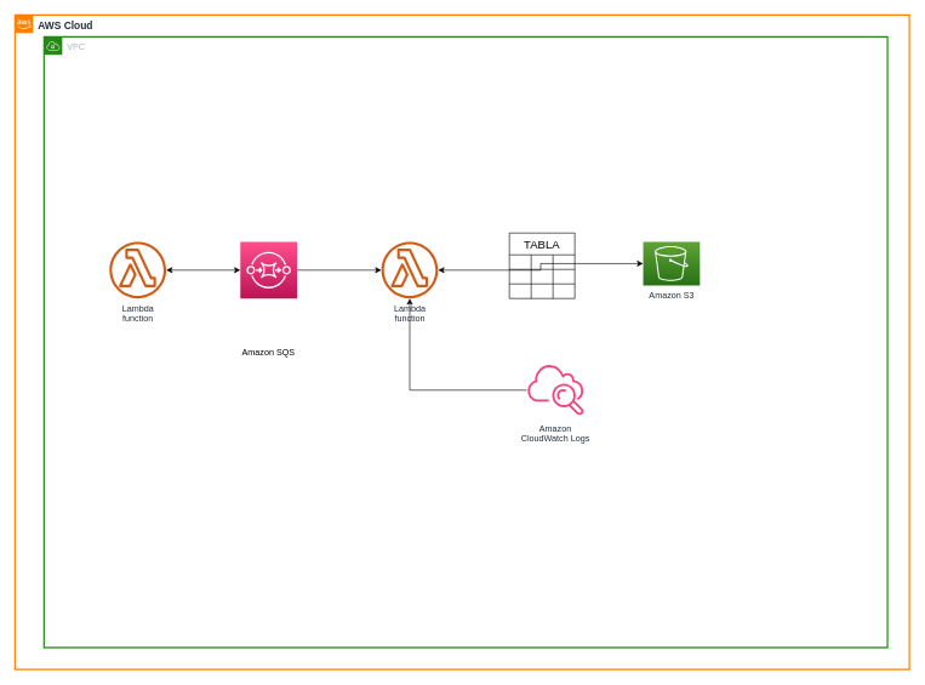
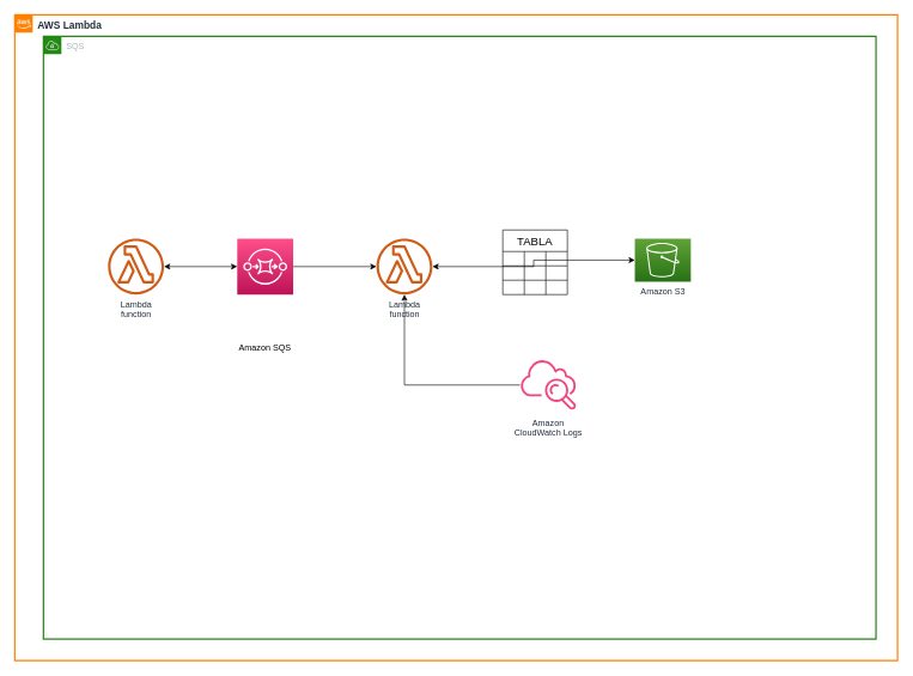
  <mxCell id="0" />
  <mxCell id="1" parent="0" />
- <mxCell id="2" value="&lt;font style=&quot;font-size: 14px;&quot;&gt;&lt;b&gt;AWS Cloud&lt;/b&gt;&lt;/font&gt;" style="points=[[0,0],[0.25,0],[0.5,0],[0.75,0],[1,0],[1,0.25],[1,0.5],[1,0.75],[1,1],[0.75,1],[0.5,1],[0.25,1],[0,1],[0,0.75],[0,0.5],[0,0.25]];outlineConnect=0;gradientColor=none;html=1;whiteSpace=wrap;fontSize=12;fontStyle=0;container=1;pointerEvents=0;collapsible=0;recursiveResize=0;shape=mxgraph.aws4.group;grIcon=mxgraph.aws4.group_aws_cloud_alt;strokeColor=#FF8000;fillColor=none;verticalAlign=top;align=left;spacingLeft=30;fontColor=#232F3E;dashed=0;strokeWidth=2;" vertex="1" parent="1"><mxGeometry x="20" y="20" width="1230" height="900" as="geometry" /></mxCell>
- <mxCell id="3" value="VPC" style="points=[[0,0],[0.25,0],[0.5,0],[0.75,0],[1,0],[1,0.25],[1,0.5],[1,0.75],[1,1],[0.75,1],[0.5,1],[0.25,1],[0,1],[0,0.75],[0,0.5],[0,0.25]];outlineConnect=0;gradientColor=none;html=1;whiteSpace=wrap;fontSize=12;fontStyle=0;container=1;pointerEvents=0;collapsible=0;recursiveResize=0;shape=mxgraph.aws4.group;grIcon=mxgraph.aws4.group_vpc;strokeColor=#248814;fillColor=none;verticalAlign=top;align=left;spacingLeft=30;fontColor=#AAB7B8;dashed=0;strokeWidth=2;" vertex="1" parent="2"><mxGeometry x="40" y="30" width="1160" height="840" as="geometry" /></mxCell>
+ <mxCell id="2" value="&lt;font style=&quot;font-size: 14px;&quot;&gt;&lt;b&gt;AWS Lambda&lt;/b&gt;&lt;/font&gt;" style="points=[[0,0],[0.25,0],[0.5,0],[0.75,0],[1,0],[1,0.25],[1,0.5],[1,0.75],[1,1],[0.75,1],[0.5,1],[0.25,1],[0,1],[0,0.75],[0,0.5],[0,0.25]];outlineConnect=0;gradientColor=none;html=1;whiteSpace=wrap;fontSize=12;fontStyle=0;container=1;pointerEvents=0;collapsible=0;recursiveResize=0;shape=mxgraph.aws4.group;grIcon=mxgraph.aws4.group_aws_cloud_alt;strokeColor=#FF8000;fillColor=none;verticalAlign=top;align=left;spacingLeft=30;fontColor=#232F3E;dashed=0;strokeWidth=2;" vertex="1" parent="1"><mxGeometry x="20" y="20" width="1230" height="900" as="geometry" /></mxCell>
+ <mxCell id="3" value="SQS" style="points=[[0,0],[0.25,0],[0.5,0],[0.75,0],[1,0],[1,0.25],[1,0.5],[1,0.75],[1,1],[0.75,1],[0.5,1],[0.25,1],[0,1],[0,0.75],[0,0.5],[0,0.25]];outlineConnect=0;gradientColor=none;html=1;whiteSpace=wrap;fontSize=12;fontStyle=0;container=1;pointerEvents=0;collapsible=0;recursiveResize=0;shape=mxgraph.aws4.group;grIcon=mxgraph.aws4.group_vpc;strokeColor=#248814;fillColor=none;verticalAlign=top;align=left;spacingLeft=30;fontColor=#AAB7B8;dashed=0;strokeWidth=2;" vertex="1" parent="2"><mxGeometry x="40" y="30" width="1160" height="840" as="geometry" /></mxCell>
  <mxCell id="4" value="Amazon&lt;br&gt;CloudWatch Logs&lt;br&gt;" style="outlineConnect=0;fontColor=#232F3E;gradientColor=none;gradientDirection=north;fillColor=#F34482;strokeColor=none;dashed=0;verticalLabelPosition=bottom;verticalAlign=top;align=center;html=1;fontSize=12;fontStyle=0;aspect=fixed;shape=mxgraph.aws4.cloudwatch;labelBackgroundColor=#ffffff;" vertex="1" parent="3"><mxGeometry x="664" y="447" width="78" height="78" as="geometry" /></mxCell>
  <mxCell id="5" value="Lambda&lt;br&gt;function" style="outlineConnect=0;fontColor=#232F3E;gradientColor=none;fillColor=#D05C17;strokeColor=none;dashed=0;verticalLabelPosition=bottom;verticalAlign=top;align=center;html=1;fontSize=12;fontStyle=0;aspect=fixed;pointerEvents=1;shape=mxgraph.aws4.lambda_function;labelBackgroundColor=#ffffff;" vertex="1" parent="3"><mxGeometry x="464" y="282" width="78" height="78" as="geometry" /></mxCell>
  <mxCell id="6" style="edgeStyle=orthogonalEdgeStyle;rounded=0;orthogonalLoop=1;jettySize=auto;html=1;" edge="1" parent="3" source="4" target="5"><mxGeometry relative="1" as="geometry" /></mxCell>
  <mxCell id="7" style="edgeStyle=orthogonalEdgeStyle;rounded=0;orthogonalLoop=1;jettySize=auto;html=1;startArrow=classic;startFill=1;" edge="1" parent="3" source="8" target="5"><mxGeometry relative="1" as="geometry" /></mxCell>
  <mxCell id="8" value="Amazon S3" style="outlineConnect=0;fontColor=#232F3E;gradientColor=#60A337;gradientDirection=north;fillColor=#277116;strokeColor=#ffffff;dashed=0;verticalLabelPosition=bottom;verticalAlign=top;align=center;html=1;fontSize=12;fontStyle=0;aspect=fixed;shape=mxgraph.aws4.resourceIcon;resIcon=mxgraph.aws4.s3;labelBackgroundColor=#ffffff;" vertex="1" parent="3"><mxGeometry x="824.0" y="282" width="78" height="60" as="geometry" /></mxCell>
  <mxCell id="9" style="edgeStyle=orthogonalEdgeStyle;rounded=0;orthogonalLoop=1;jettySize=auto;html=1;" edge="1" parent="3" source="10" target="5"><mxGeometry relative="1" as="geometry" /></mxCell>
  <mxCell id="10" value="" style="sketch=0;points=[[0,0,0],[0.25,0,0],[0.5,0,0],[0.75,0,0],[1,0,0],[0,1,0],[0.25,1,0],[0.5,1,0],[0.75,1,0],[1,1,0],[0,0.25,0],[0,0.5,0],[0,0.75,0],[1,0.25,0],[1,0.5,0],[1,0.75,0]];outlineConnect=0;fontColor=#232F3E;gradientColor=#FF4F8B;gradientDirection=north;fillColor=#BC1356;strokeColor=#ffffff;dashed=0;verticalLabelPosition=bottom;verticalAlign=top;align=center;html=1;fontSize=12;fontStyle=0;aspect=fixed;shape=mxgraph.aws4.resourceIcon;resIcon=mxgraph.aws4.sqs;" vertex="1" parent="3"><mxGeometry x="270" y="282" width="78" height="78" as="geometry" /></mxCell>
  <mxCell id="11" value="Amazon SQS" style="text;html=1;strokeColor=none;fillColor=none;align=center;verticalAlign=middle;whiteSpace=wrap;rounded=0;" vertex="1" parent="3"><mxGeometry x="264" y="420" width="90" height="30" as="geometry" /></mxCell>
  <mxCell id="12" style="edgeStyle=orthogonalEdgeStyle;rounded=0;orthogonalLoop=1;jettySize=auto;html=1;entryX=0;entryY=0.5;entryDx=0;entryDy=0;entryPerimeter=0;startArrow=classic;startFill=1;" edge="1" parent="3" source="13" target="10"><mxGeometry relative="1" as="geometry" /></mxCell>
  <mxCell id="13" value="Lambda&lt;br&gt;function" style="outlineConnect=0;fontColor=#232F3E;gradientColor=none;fillColor=#D05C17;strokeColor=none;dashed=0;verticalLabelPosition=bottom;verticalAlign=top;align=center;html=1;fontSize=12;fontStyle=0;aspect=fixed;pointerEvents=1;shape=mxgraph.aws4.lambda_function;labelBackgroundColor=#ffffff;" vertex="1" parent="3"><mxGeometry x="90" y="282" width="78" height="78" as="geometry" /></mxCell>
  <mxCell id="14" value="TABLA" style="shape=table;startSize=30;container=1;collapsible=0;childLayout=tableLayout;strokeColor=default;fontSize=16;" vertex="1" parent="3"><mxGeometry x="640" y="270" width="90" height="90" as="geometry" /></mxCell>
  <mxCell id="15" value="" style="shape=tableRow;horizontal=0;startSize=0;swimlaneHead=0;swimlaneBody=0;strokeColor=inherit;top=0;left=0;bottom=0;right=0;collapsible=0;dropTarget=0;fillColor=none;points=[[0,0.5],[1,0.5]];portConstraint=eastwest;fontSize=16;" vertex="1" parent="14"><mxGeometry y="30" width="90" height="20" as="geometry" /></mxCell>
  <mxCell id="16" value="" style="shape=partialRectangle;html=1;whiteSpace=wrap;connectable=0;strokeColor=inherit;overflow=hidden;fillColor=none;top=0;left=0;bottom=0;right=0;pointerEvents=1;fontSize=16;" vertex="1" parent="15"><mxGeometry width="30" height="20" as="geometry"><mxRectangle width="30" height="20" as="alternateBounds" /></mxGeometry></mxCell>
  <mxCell id="17" value="" style="shape=partialRectangle;html=1;whiteSpace=wrap;connectable=0;strokeColor=inherit;overflow=hidden;fillColor=none;top=0;left=0;bottom=0;right=0;pointerEvents=1;fontSize=16;" vertex="1" parent="15"><mxGeometry x="30" width="30" height="20" as="geometry"><mxRectangle width="30" height="20" as="alternateBounds" /></mxGeometry></mxCell>
  <mxCell id="18" value="" style="shape=partialRectangle;html=1;whiteSpace=wrap;connectable=0;strokeColor=inherit;overflow=hidden;fillColor=none;top=0;left=0;bottom=0;right=0;pointerEvents=1;fontSize=16;" vertex="1" parent="15"><mxGeometry x="60" width="30" height="20" as="geometry"><mxRectangle width="30" height="20" as="alternateBounds" /></mxGeometry></mxCell>
  <mxCell id="19" value="" style="shape=tableRow;horizontal=0;startSize=0;swimlaneHead=0;swimlaneBody=0;strokeColor=inherit;top=0;left=0;bottom=0;right=0;collapsible=0;dropTarget=0;fillColor=none;points=[[0,0.5],[1,0.5]];portConstraint=eastwest;fontSize=16;" vertex="1" parent="14"><mxGeometry y="50" width="90" height="20" as="geometry" /></mxCell>
  <mxCell id="20" value="" style="shape=partialRectangle;html=1;whiteSpace=wrap;connectable=0;strokeColor=inherit;overflow=hidden;fillColor=none;top=0;left=0;bottom=0;right=0;pointerEvents=1;fontSize=16;" vertex="1" parent="19"><mxGeometry width="30" height="20" as="geometry"><mxRectangle width="30" height="20" as="alternateBounds" /></mxGeometry></mxCell>
  <mxCell id="21" value="" style="shape=partialRectangle;html=1;whiteSpace=wrap;connectable=0;strokeColor=inherit;overflow=hidden;fillColor=none;top=0;left=0;bottom=0;right=0;pointerEvents=1;fontSize=16;" vertex="1" parent="19"><mxGeometry x="30" width="30" height="20" as="geometry"><mxRectangle width="30" height="20" as="alternateBounds" /></mxGeometry></mxCell>
  <mxCell id="22" value="" style="shape=partialRectangle;html=1;whiteSpace=wrap;connectable=0;strokeColor=inherit;overflow=hidden;fillColor=none;top=0;left=0;bottom=0;right=0;pointerEvents=1;fontSize=16;" vertex="1" parent="19"><mxGeometry x="60" width="30" height="20" as="geometry"><mxRectangle width="30" height="20" as="alternateBounds" /></mxGeometry></mxCell>
  <mxCell id="23" value="" style="shape=tableRow;horizontal=0;startSize=0;swimlaneHead=0;swimlaneBody=0;strokeColor=inherit;top=0;left=0;bottom=0;right=0;collapsible=0;dropTarget=0;fillColor=none;points=[[0,0.5],[1,0.5]];portConstraint=eastwest;fontSize=16;" vertex="1" parent="14"><mxGeometry y="70" width="90" height="20" as="geometry" /></mxCell>
  <mxCell id="24" value="" style="shape=partialRectangle;html=1;whiteSpace=wrap;connectable=0;strokeColor=inherit;overflow=hidden;fillColor=none;top=0;left=0;bottom=0;right=0;pointerEvents=1;fontSize=16;" vertex="1" parent="23"><mxGeometry width="30" height="20" as="geometry"><mxRectangle width="30" height="20" as="alternateBounds" /></mxGeometry></mxCell>
  <mxCell id="25" value="" style="shape=partialRectangle;html=1;whiteSpace=wrap;connectable=0;strokeColor=inherit;overflow=hidden;fillColor=none;top=0;left=0;bottom=0;right=0;pointerEvents=1;fontSize=16;" vertex="1" parent="23"><mxGeometry x="30" width="30" height="20" as="geometry"><mxRectangle width="30" height="20" as="alternateBounds" /></mxGeometry></mxCell>
  <mxCell id="26" value="" style="shape=partialRectangle;html=1;whiteSpace=wrap;connectable=0;strokeColor=inherit;overflow=hidden;fillColor=none;top=0;left=0;bottom=0;right=0;pointerEvents=1;fontSize=16;" vertex="1" parent="23"><mxGeometry x="60" width="30" height="20" as="geometry"><mxRectangle width="30" height="20" as="alternateBounds" /></mxGeometry></mxCell>
